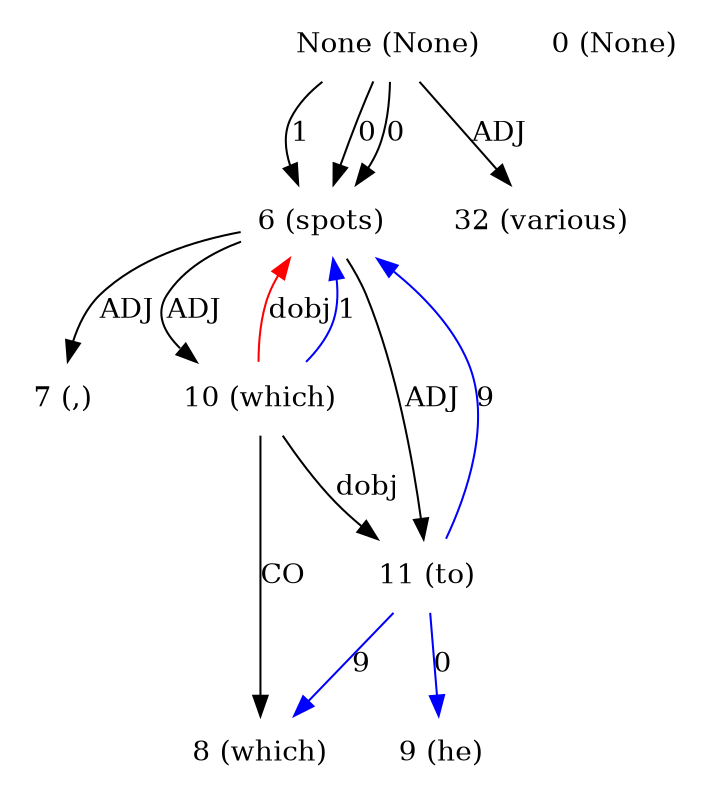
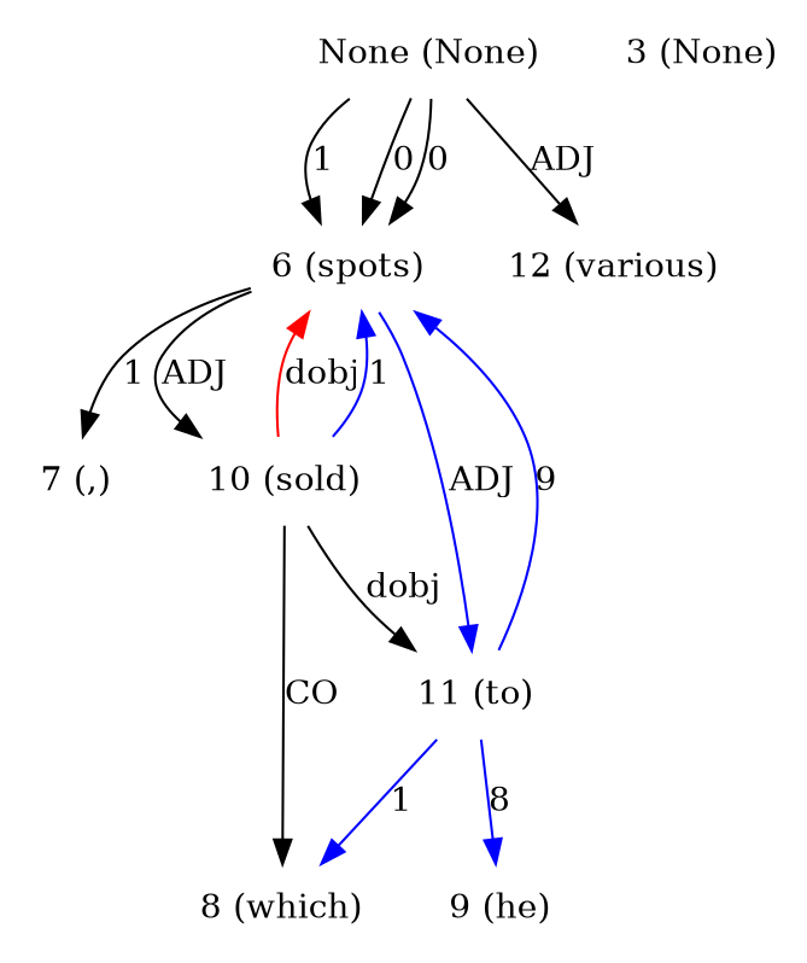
  digraph {
    node [shape=plaintext]
    edge [dir=forward]
    n1 [label="None (None)"]
    n2 [label="6 (spots)"]
-   n3 [label="32 (various)"]
+   n3 [label="12 (various)"]
    n4 [label="7 (,)"]
-   n5 [label="10 (which)"]
+   n5 [label="10 (sold)"]
    n6 [label="11 (to)"]
    n7 [label="8 (which)"]
    n8 [label="9 (he)"]
-   n9 [label="0 (None)"]
+   n9 [label="3 (None)"]
    n1 -> n2 [label=1]
    n1 -> n2 [label=0]
    n1 -> n2 [label=0]
    n1 -> n3 [label=ADJ]
-   n2 -> n4 [label=ADJ]
+   n2 -> n4 [label=1]
    n2 -> n5 [label=ADJ]
-   n2 -> n6 [color=black label=ADJ]
+   n2 -> n6 [color=blue label=ADJ]
    n5 -> n2 [color=red label=dobj]
    n5 -> n2 [color=blue label=1]
    n5 -> n6 [label=dobj]
    n5 -> n7 [label=CO]
    n6 -> n2 [color=blue label=9]
-   n6 -> n7 [color=blue label=9]
-   n6 -> n8 [color=blue label=0]
+   n6 -> n7 [color=blue label=1]
+   n6 -> n8 [color=blue label=8]
  }
